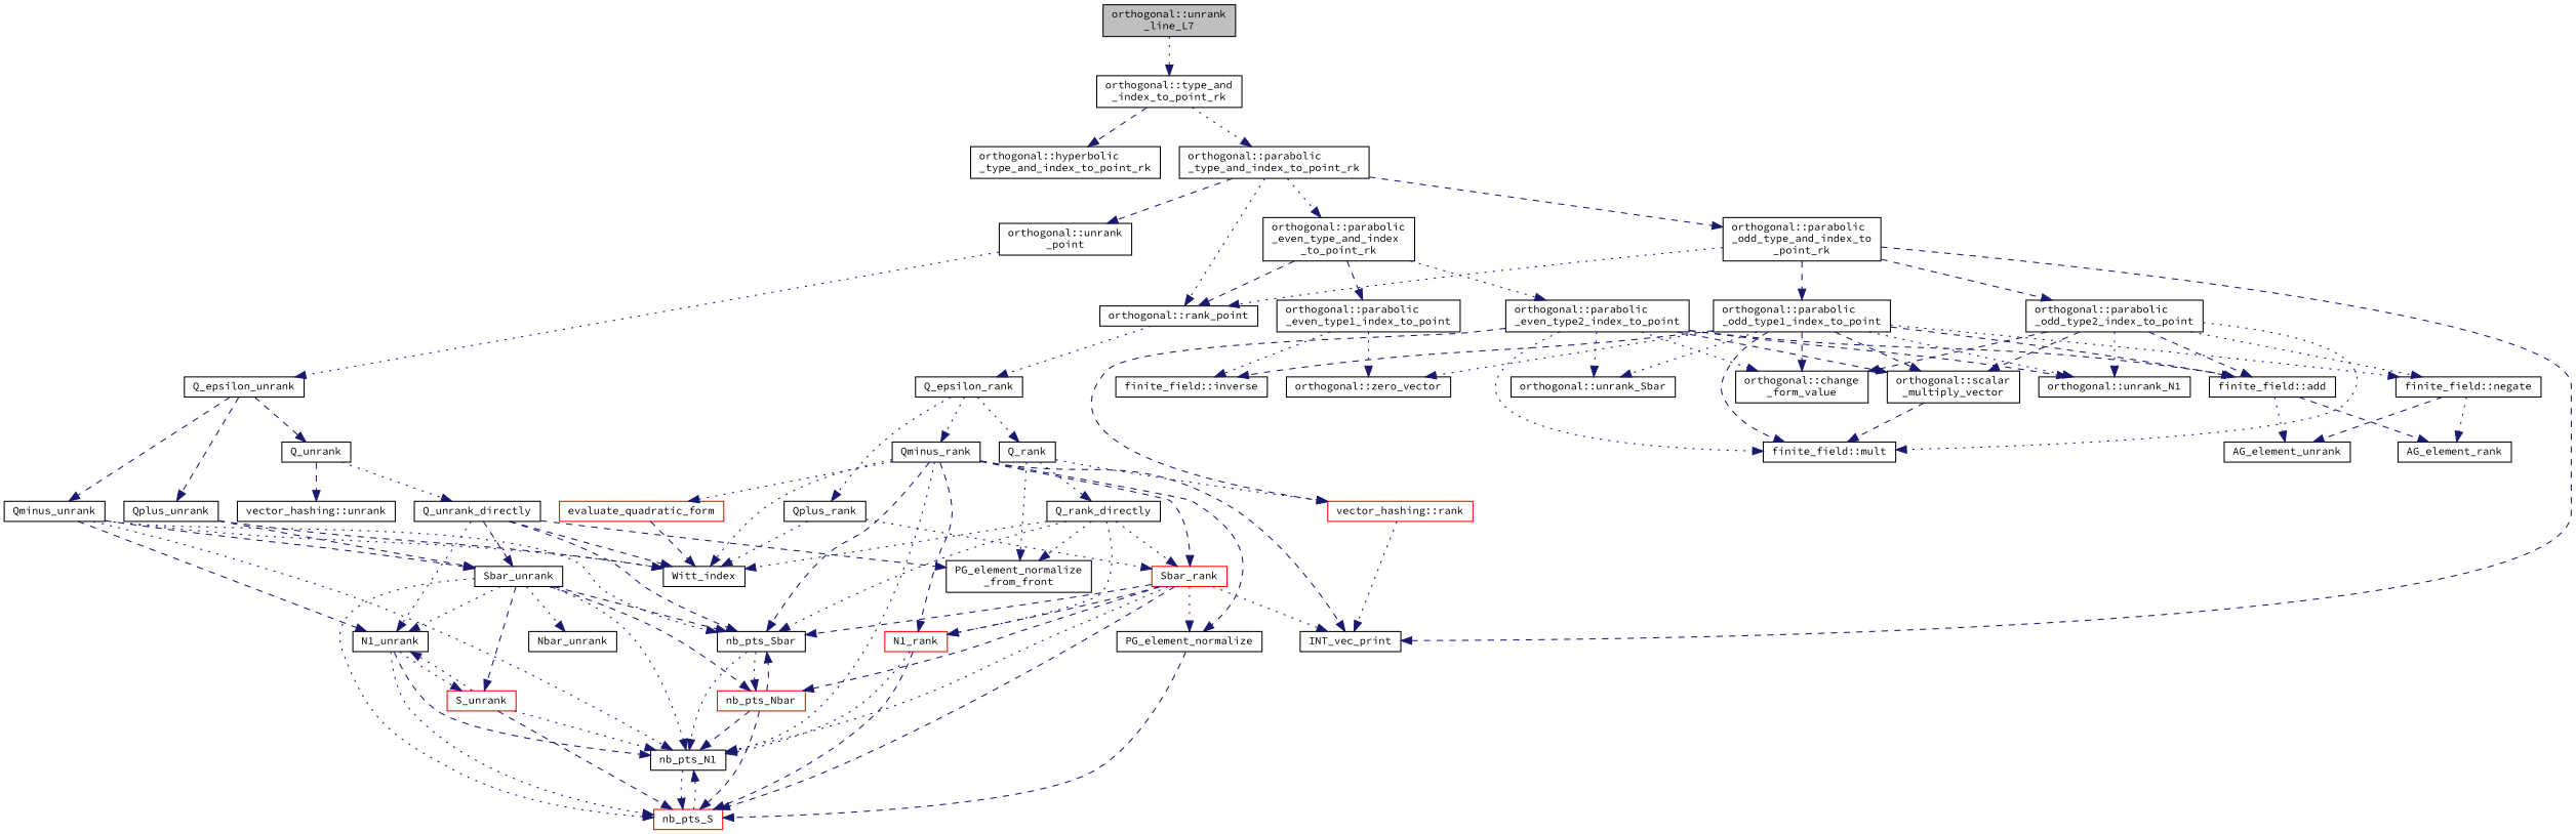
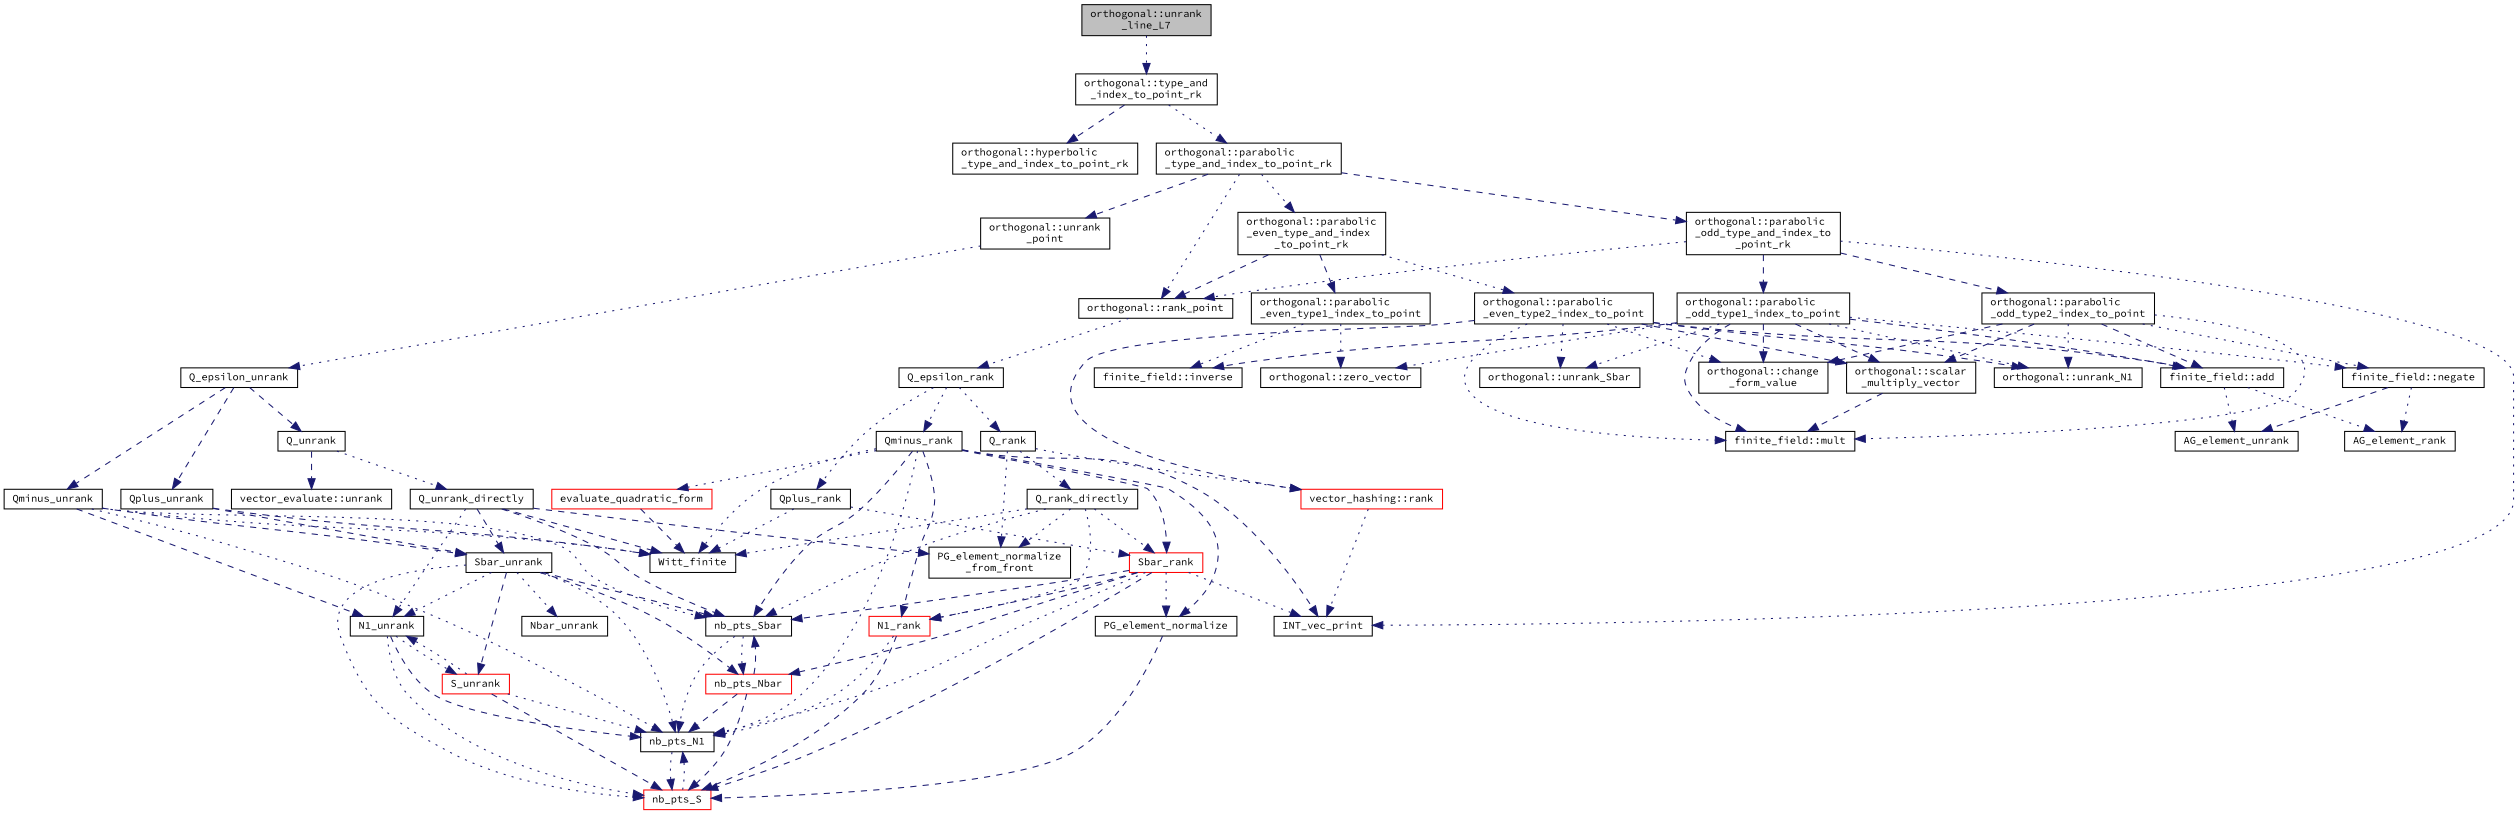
  digraph {
    fontname="Source Code Pro"
    rankdir=TB
    node [color=black fillcolor=white fontname="Source Code Pro" fontsize=10 shape=record style=filled]
    edge [color=midnightblue fontname="Source Code Pro" fontsize=10 labelfontname=Helvetica labelfontsize=10 style=dotted]
    n1 [fillcolor=grey75 fontcolor=black height=0.2 label="orthogonal::unrank\l_line_L7" width=0.4]
    n2 [height=0.2 label="orthogonal::type_and\l_index_to_point_rk" width=0.4]
    n3 [height=0.2 label="orthogonal::hyperbolic\l_type_and_index_to_point_rk" width=0.4]
    n4 [height=0.2 label="orthogonal::parabolic\l_type_and_index_to_point_rk" width=0.4]
    n5 [height=0.2 label="orthogonal::unrank\l_point" width=0.4]
    n6 [height=0.2 label="orthogonal::rank_point" width=0.4]
    n7 [height=0.2 label="orthogonal::parabolic\l_even_type_and_index\l_to_point_rk" width=0.4]
    n8 [height=0.2 label="orthogonal::parabolic\l_odd_type_and_index_to\l_point_rk" width=0.4]
    n9 [height=0.2 label=Q_epsilon_unrank width=0.4]
    n10 [height=0.2 label=Q_epsilon_rank width=0.4]
    n11 [height=0.2 label="orthogonal::parabolic\l_even_type1_index_to_point" width=0.4]
    n12 [height=0.2 label="orthogonal::parabolic\l_even_type2_index_to_point" width=0.4]
    n13 [height=0.2 label=INT_vec_print width=0.4]
    n14 [height=0.2 label="orthogonal::parabolic\l_odd_type1_index_to_point" width=0.4]
    n15 [height=0.2 label="orthogonal::parabolic\l_odd_type2_index_to_point" width=0.4]
    n16 [height=0.2 label=Q_unrank width=0.4]
    n17 [height=0.2 label=Qplus_unrank width=0.4]
    n18 [height=0.2 label=Qminus_unrank width=0.4]
-   n19 [height=0.2 label="vector_hashing::unrank" width=0.4]
+   n19 [height=0.2 label="vector_evaluate::unrank" width=0.4]
    n20 [height=0.2 label=Q_unrank_directly width=0.4]
-   n21 [height=0.2 label=Witt_index width=0.4]
+   n21 [height=0.2 label=Witt_finite width=0.4]
    n22 [height=0.2 label=Sbar_unrank width=0.4]
    n23 [height=0.2 label=nb_pts_Sbar width=0.4]
    n24 [height=0.2 label=N1_unrank width=0.4]
    n25 [height=0.2 label=nb_pts_N1 width=0.4]
    n26 [height=0.2 label="PG_element_normalize\l_from_front" width=0.4]
    n27 [color=red height=0.2 label=nb_pts_Nbar width=0.4]
    n28 [color=red height=0.2 label=nb_pts_S width=0.4]
    n29 [color=red height=0.2 label=S_unrank width=0.4]
    n30 [height=0.2 label=Nbar_unrank width=0.4]
    n31 [height=0.2 label=Q_rank width=0.4]
    n32 [height=0.2 label=Qplus_rank width=0.4]
    n33 [height=0.2 label=Qminus_rank width=0.4]
    n34 [color=red height=0.2 label="vector_hashing::rank" width=0.4]
    n35 [height=0.2 label=Q_rank_directly width=0.4]
    n36 [color=red height=0.2 label=Sbar_rank width=0.4]
    n37 [color=red height=0.2 label=N1_rank width=0.4]
    n38 [height=0.2 label=PG_element_normalize width=0.4]
    n39 [color=red height=0.2 label=evaluate_quadratic_form width=0.4]
    n40 [height=0.2 label="orthogonal::zero_vector" width=0.4]
    n41 [height=0.2 label="finite_field::inverse" width=0.4]
    n42 [height=0.2 label="orthogonal::unrank_N1" width=0.4]
    n43 [height=0.2 label="orthogonal::change\l_form_value" width=0.4]
    n44 [height=0.2 label="orthogonal::unrank_Sbar" width=0.4]
    n45 [height=0.2 label="orthogonal::scalar\l_multiply_vector" width=0.4]
    n46 [height=0.2 label="finite_field::mult" width=0.4]
    n47 [height=0.2 label="finite_field::add" width=0.4]
    n48 [height=0.2 label=AG_element_unrank width=0.4]
    n49 [height=0.2 label=AG_element_rank width=0.4]
    n50 [height=0.2 label="finite_field::negate" width=0.4]
    n1 -> n2
    n2 -> n3 [style=dashed]
    n2 -> n4
    n4 -> n5 [style=dashed]
    n4 -> n6
    n4 -> n7
    n4 -> n8 [style=dashed]
    n5 -> n9
    n6 -> n10
    n7 -> n6 [style=dashed]
    n7 -> n11 [style=dashed]
    n7 -> n12
    n8 -> n6
-   n8 -> n13 [style=dashed]
+   n8 -> n13
    n8 -> n14 [style=dashed]
    n8 -> n15 [style=dashed]
    n9 -> n16 [style=dashed]
    n9 -> n17 [style=dashed]
    n9 -> n18 [style=dashed]
    n10 -> n31
    n10 -> n32
    n10 -> n33
    n11 -> n40
    n11 -> n41
    n12 -> n34 [style=dashed]
    n12 -> n42 [style=dashed]
    n12 -> n43
    n12 -> n44
    n12 -> n45 [style=dashed]
    n12 -> n46
    n12 -> n47 [style=dashed]
    n14 -> n40
    n14 -> n41 [style=dashed]
    n14 -> n42
    n14 -> n43 [style=dashed]
    n14 -> n44
    n14 -> n45 [style=dashed]
    n14 -> n46 [style=dashed]
    n14 -> n47 [style=dashed]
    n14 -> n50
    n15 -> n42
    n15 -> n43 [style=dashed]
    n15 -> n45 [style=dashed]
    n15 -> n46
    n15 -> n47 [style=dashed]
    n15 -> n50
    n16 -> n19 [style=dashed]
    n16 -> n20
    n17 -> n21 [style=dashed]
    n17 -> n22 [style=dashed]
    n18 -> n21
    n18 -> n22 [style=dashed]
    n18 -> n23
    n18 -> n24 [style=dashed]
    n18 -> n25
    n20 -> n21 [style=dashed]
    n20 -> n22 [style=dashed]
    n20 -> n23 [style=dashed]
    n20 -> n24
    n20 -> n26 [style=dashed]
    n22 -> n23 [style=dashed]
    n22 -> n24
    n22 -> n25
    n22 -> n27 [style=dashed]
    n22 -> n28
    n22 -> n29 [style=dashed]
    n22 -> n30
    n23 -> n25
    n23 -> n27
    n24 -> n25 [style=dashed]
    n24 -> n28
    n24 -> n29
    n25 -> n28
    n27 -> n23 [style=dashed]
    n27 -> n25 [style=dashed]
    n27 -> n28 [style=dashed]
    n28 -> n25
    n29 -> n24
    n29 -> n25
    n29 -> n28 [style=dashed]
    n31 -> n26
    n31 -> n34
    n31 -> n35
    n32 -> n21
    n32 -> n36
    n33 -> n13 [style=dashed]
    n33 -> n21
    n33 -> n23 [style=dashed]
    n33 -> n25
    n33 -> n36 [style=dashed]
    n33 -> n37 [style=dashed]
    n33 -> n38 [style=dashed]
    n33 -> n39
    n34 -> n13
    n35 -> n21
    n35 -> n23
    n35 -> n26
    n35 -> n36
    n35 -> n37
    n36 -> n13
    n36 -> n23 [style=dashed]
    n36 -> n25
    n36 -> n27 [style=dashed]
    n36 -> n28 [style=dashed]
    n36 -> n37 [style=dashed]
    n36 -> n38
    n37 -> n25
    n37 -> n28 [style=dashed]
    n38 -> n28 [style=dashed]
    n39 -> n21 [style=dashed]
    n45 -> n46 [style=dashed]
    n47 -> n48
-   n47 -> n49 [style=dashed]
+   n47 -> n49
    n50 -> n48 [style=dashed]
    n50 -> n49
  }
